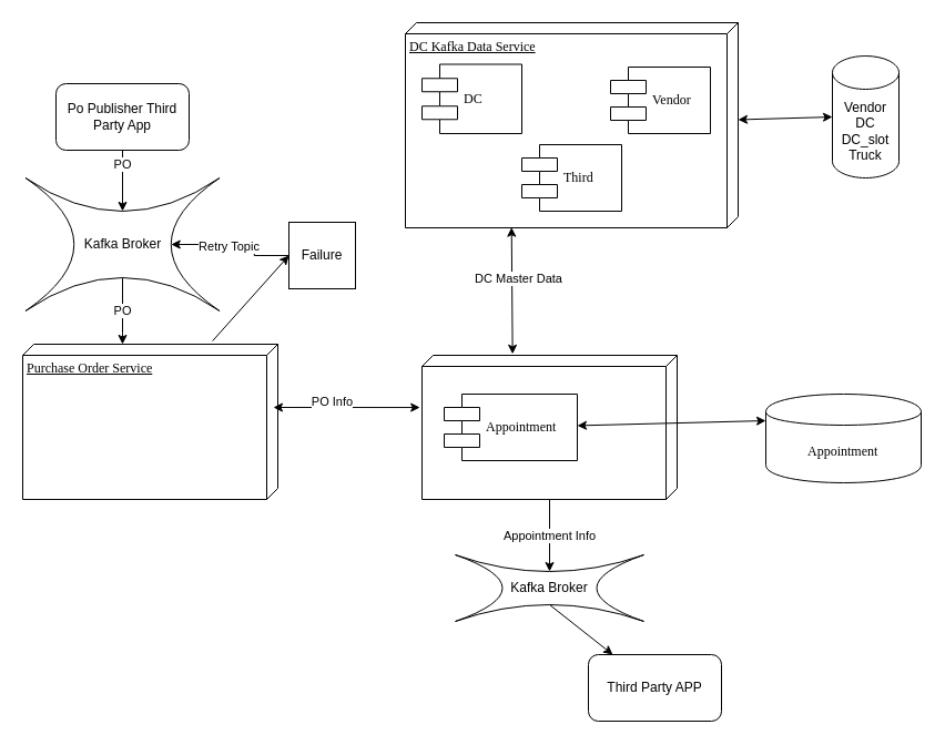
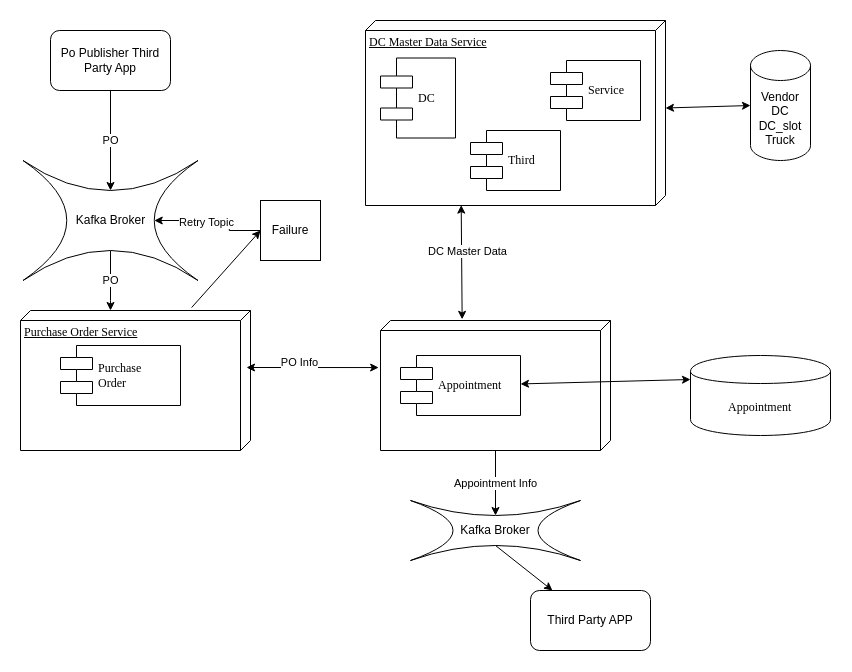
  <mxCell id="0" />
  <mxCell id="1" parent="0" />
  <mxCell id="2" value="Purchase Order Service" style="verticalAlign=top;align=left;spacingTop=8;spacingLeft=2;spacingRight=12;shape=cube;size=10;direction=south;fontStyle=4;html=1;rounded=0;shadow=0;comic=0;labelBackgroundColor=none;strokeWidth=1;fontFamily=Verdana;fontSize=12" parent="1" vertex="1"><mxGeometry x="20" y="310" width="230" height="140" as="geometry" /></mxCell>
- <mxCell id="3" value="DC Kafka Data Service" style="verticalAlign=top;align=left;spacingTop=8;spacingLeft=2;spacingRight=12;shape=cube;size=10;direction=south;fontStyle=4;html=1;rounded=0;shadow=0;comic=0;labelBackgroundColor=none;strokeWidth=1;fontFamily=Verdana;fontSize=12" parent="1" vertex="1"><mxGeometry x="365" y="20" width="300" height="185" as="geometry" /></mxCell>
+ <mxCell id="3" value="DC Master Data Service" style="verticalAlign=top;align=left;spacingTop=8;spacingLeft=2;spacingRight=12;shape=cube;size=10;direction=south;fontStyle=4;html=1;rounded=0;shadow=0;comic=0;labelBackgroundColor=none;strokeWidth=1;fontFamily=Verdana;fontSize=12" parent="1" vertex="1"><mxGeometry x="365" y="20" width="300" height="185" as="geometry" /></mxCell>
  <mxCell id="4" value="Appointment Info" style="edgeStyle=orthogonalEdgeStyle;rounded=0;orthogonalLoop=1;jettySize=auto;html=1;entryX=0.5;entryY=0.25;entryDx=0;entryDy=0;entryPerimeter=0;" edge="1" parent="1" source="5" target="17"><mxGeometry relative="1" as="geometry"><mxPoint x="370" y="490" as="targetPoint" /></mxGeometry></mxCell>
  <mxCell id="5" value="" style="verticalAlign=top;align=left;spacingTop=8;spacingLeft=2;spacingRight=12;shape=cube;size=10;direction=south;fontStyle=4;html=1;rounded=0;shadow=0;comic=0;labelBackgroundColor=none;strokeWidth=1;fontFamily=Verdana;fontSize=12" parent="1" vertex="1"><mxGeometry x="380" y="320" width="230" height="130" as="geometry" /></mxCell>
- <mxCell id="7" value="DC&amp;nbsp;" style="shape=component;align=left;spacingLeft=36;rounded=0;shadow=0;comic=0;labelBackgroundColor=none;strokeWidth=1;fontFamily=Verdana;fontSize=12;html=1;" parent="1" vertex="1"><mxGeometry x="380" y="57.5" width="90" height="62.5" as="geometry" /></mxCell>
+ <mxCell id="6" value="Purchase &lt;br&gt;Order" style="shape=component;align=left;spacingLeft=36;rounded=0;shadow=0;comic=0;labelBackgroundColor=none;strokeWidth=1;fontFamily=Verdana;fontSize=12;html=1;" parent="1" vertex="1"><mxGeometry x="60" y="345" width="120" height="60" as="geometry" /></mxCell>
+ <mxCell id="7" value="DC&amp;nbsp;" style="shape=component;align=left;spacingLeft=36;rounded=0;shadow=0;comic=0;labelBackgroundColor=none;strokeWidth=1;fontFamily=Verdana;fontSize=12;html=1;" parent="1" vertex="1"><mxGeometry x="380" y="57.5" width="75" height="80" as="geometry" /></mxCell>
  <mxCell id="8" value="Appointment" style="shape=component;align=left;spacingLeft=36;rounded=0;shadow=0;comic=0;labelBackgroundColor=none;strokeWidth=1;fontFamily=Verdana;fontSize=12;html=1;" parent="1" vertex="1"><mxGeometry x="400" y="355" width="120" height="60" as="geometry" /></mxCell>
- <mxCell id="9" value="Vendor" style="shape=component;align=left;spacingLeft=36;rounded=0;shadow=0;comic=0;labelBackgroundColor=none;strokeWidth=1;fontFamily=Verdana;fontSize=12;html=1;" vertex="1" parent="1"><mxGeometry x="550" y="60" width="90" height="60" as="geometry" /></mxCell>
+ <mxCell id="9" value="Service" style="shape=component;align=left;spacingLeft=36;rounded=0;shadow=0;comic=0;labelBackgroundColor=none;strokeWidth=1;fontFamily=Verdana;fontSize=12;html=1;" vertex="1" parent="1"><mxGeometry x="550" y="60" width="90" height="60" as="geometry" /></mxCell>
  <mxCell id="10" value="Third" style="shape=component;align=left;spacingLeft=36;rounded=0;shadow=0;comic=0;labelBackgroundColor=none;strokeWidth=1;fontFamily=Verdana;fontSize=12;html=1;" vertex="1" parent="1"><mxGeometry x="470" y="130" width="90" height="60" as="geometry" /></mxCell>
  <mxCell id="11" value="Vendor&lt;br&gt;DC&lt;br&gt;DC_slot&lt;br&gt;Truck" style="shape=cylinder3;whiteSpace=wrap;html=1;boundedLbl=1;backgroundOutline=1;size=15;" vertex="1" parent="1"><mxGeometry x="750" y="50" width="60" height="110" as="geometry" /></mxCell>
  <mxCell id="12" value="&lt;span&gt;Appointment&lt;/span&gt;" style="shape=cylinder;whiteSpace=wrap;html=1;boundedLbl=1;backgroundOutline=1;rounded=0;shadow=0;fontFamily=Verdana;align=left;strokeWidth=1;spacingLeft=36;comic=0;" vertex="1" parent="1"><mxGeometry x="690" y="355" width="140" height="80" as="geometry" /></mxCell>
  <mxCell id="13" value="" style="endArrow=classic;startArrow=classic;html=1;entryX=0.998;entryY=0.681;entryDx=0;entryDy=0;entryPerimeter=0;exitX=-0.009;exitY=0.645;exitDx=0;exitDy=0;exitPerimeter=0;" edge="1" parent="1" source="5" target="3"><mxGeometry width="50" height="50" relative="1" as="geometry"><mxPoint x="350" y="290" as="sourcePoint" /><mxPoint x="400" y="240" as="targetPoint" /></mxGeometry></mxCell>
  <mxCell id="14" value="DC Master Data" style="edgeLabel;html=1;align=center;verticalAlign=middle;resizable=0;points=[];" vertex="1" connectable="0" parent="13"><mxGeometry x="0.192" y="-6" relative="1" as="geometry"><mxPoint x="-1" as="offset" /></mxGeometry></mxCell>
  <mxCell id="15" value="" style="endArrow=classic;startArrow=classic;html=1;entryX=0;entryY=0.3;entryDx=0;entryDy=0;" edge="1" parent="1" source="8" target="12"><mxGeometry width="50" height="50" relative="1" as="geometry"><mxPoint x="310" y="435" as="sourcePoint" /><mxPoint x="380.711" y="385" as="targetPoint" /></mxGeometry></mxCell>
  <mxCell id="16" value="" style="endArrow=classic;startArrow=classic;html=1;exitX=0;exitY=0;exitDx=87.5;exitDy=0;exitPerimeter=0;entryX=0;entryY=0.5;entryDx=0;entryDy=0;entryPerimeter=0;" edge="1" parent="1" source="3" target="11"><mxGeometry width="50" height="50" relative="1" as="geometry"><mxPoint x="690" y="140" as="sourcePoint" /><mxPoint x="740" y="90" as="targetPoint" /></mxGeometry></mxCell>
  <mxCell id="17" value="Kafka Broker" style="shape=switch;whiteSpace=wrap;html=1;" vertex="1" parent="1"><mxGeometry x="410" y="500" width="170" height="60" as="geometry" /></mxCell>
  <mxCell id="18" value="PO" style="edgeStyle=orthogonalEdgeStyle;rounded=0;orthogonalLoop=1;jettySize=auto;html=1;exitX=0.5;exitY=1;exitDx=0;exitDy=0;entryX=0.5;entryY=0.25;entryDx=0;entryDy=0;entryPerimeter=0;" edge="1" parent="1" source="19" target="25"><mxGeometry relative="1" as="geometry" /></mxCell>
- <mxCell id="19" value="Po Publisher Third Party App" style="rounded=1;whiteSpace=wrap;html=1;" vertex="1" parent="1"><mxGeometry x="50" y="75" width="120" height="60" as="geometry" /></mxCell>
+ <mxCell id="19" value="Po Publisher Third Party App" style="rounded=1;whiteSpace=wrap;html=1;" vertex="1" parent="1"><mxGeometry x="50" y="30" width="120" height="60" as="geometry" /></mxCell>
  <mxCell id="20" value="Third Party APP" style="rounded=1;whiteSpace=wrap;html=1;" vertex="1" parent="1"><mxGeometry x="530" y="590" width="120" height="60" as="geometry" /></mxCell>
  <mxCell id="21" value="" style="endArrow=classic;html=1;exitX=0.5;exitY=0.75;exitDx=0;exitDy=0;exitPerimeter=0;" edge="1" parent="1" source="17" target="20"><mxGeometry width="50" height="50" relative="1" as="geometry"><mxPoint x="277" y="550" as="sourcePoint" /><mxPoint x="400" y="500" as="targetPoint" /></mxGeometry></mxCell>
  <mxCell id="22" value="" style="endArrow=classic;startArrow=classic;html=1;exitX=0.362;exitY=1.008;exitDx=0;exitDy=0;exitPerimeter=0;" edge="1" parent="1" source="5"><mxGeometry width="50" height="50" relative="1" as="geometry"><mxPoint x="365" y="475.37" as="sourcePoint" /><mxPoint x="246" y="367" as="targetPoint" /></mxGeometry></mxCell>
  <mxCell id="23" value="PO Info" style="edgeLabel;html=1;align=center;verticalAlign=middle;resizable=0;points=[];" vertex="1" connectable="0" parent="22"><mxGeometry x="0.192" y="-6" relative="1" as="geometry"><mxPoint x="-1" as="offset" /></mxGeometry></mxCell>
  <mxCell id="24" value="PO" style="edgeStyle=orthogonalEdgeStyle;rounded=0;orthogonalLoop=1;jettySize=auto;html=1;exitX=0.5;exitY=0.75;exitDx=0;exitDy=0;exitPerimeter=0;" edge="1" parent="1" source="25"><mxGeometry relative="1" as="geometry"><mxPoint x="110" y="310" as="targetPoint" /></mxGeometry></mxCell>
  <mxCell id="25" value="Kafka Broker" style="shape=switch;whiteSpace=wrap;html=1;" vertex="1" parent="1"><mxGeometry x="22.5" y="160" width="175" height="120" as="geometry" /></mxCell>
  <mxCell id="26" value="" style="endArrow=classic;html=1;exitX=-0.021;exitY=0.256;exitDx=0;exitDy=0;exitPerimeter=0;" edge="1" parent="1" source="2"><mxGeometry width="50" height="50" relative="1" as="geometry"><mxPoint x="200" y="300" as="sourcePoint" /><mxPoint x="260" y="230" as="targetPoint" /></mxGeometry></mxCell>
  <mxCell id="27" value="" style="edgeStyle=orthogonalEdgeStyle;rounded=0;orthogonalLoop=1;jettySize=auto;html=1;entryX=0.75;entryY=0.5;entryDx=0;entryDy=0;entryPerimeter=0;" edge="1" parent="1" source="29" target="25"><mxGeometry relative="1" as="geometry" /></mxCell>
  <mxCell id="28" value="Retry Topic" style="edgeLabel;html=1;align=center;verticalAlign=middle;resizable=0;points=[];" vertex="1" connectable="0" parent="27"><mxGeometry x="0.113" y="1" relative="1" as="geometry"><mxPoint as="offset" /></mxGeometry></mxCell>
  <mxCell id="29" value="Failure" style="whiteSpace=wrap;html=1;aspect=fixed;" vertex="1" parent="1"><mxGeometry x="260" y="200" width="60" height="60" as="geometry" /></mxCell>
